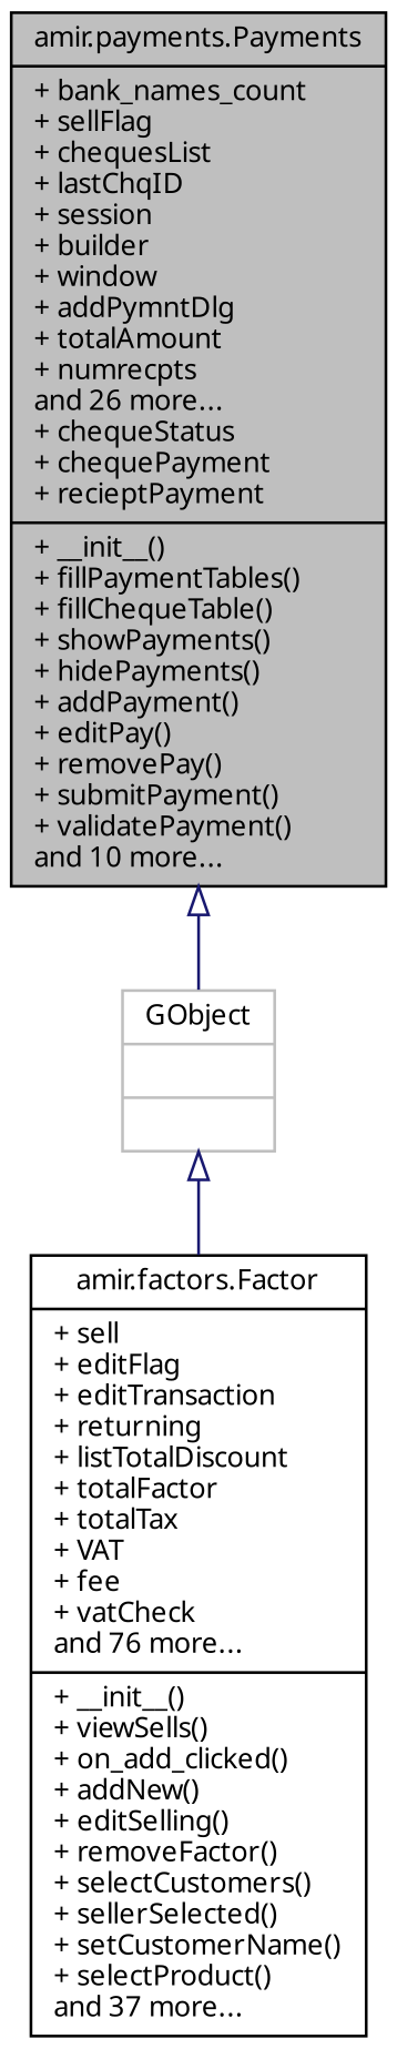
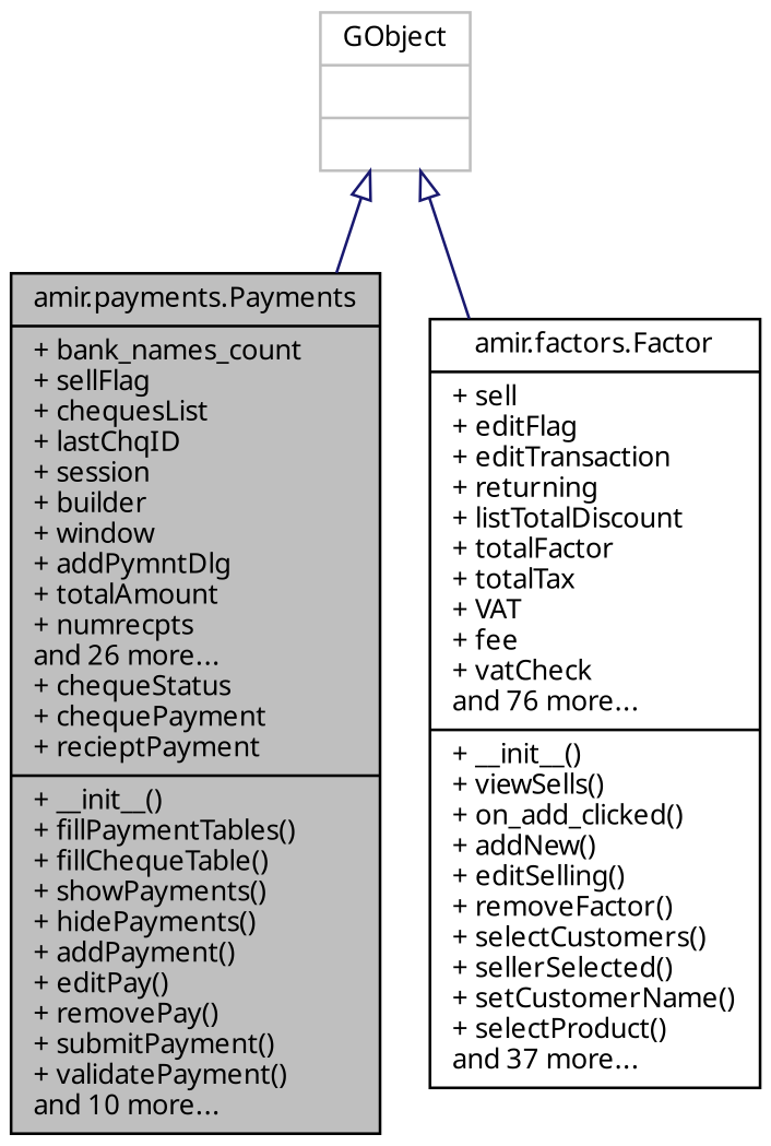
  digraph {
    node [color=black fillcolor=white fontname="FreeSans.ttf" fontsize=10 shape=record style=filled]
    edge [arrowtail=onormal color=midnightblue dir=back fontname="FreeSans.ttf" fontsize=10 labelfontname="FreeSans.ttf" labelfontsize=10 style=solid]
    n1 [fillcolor=grey75 fontcolor=black height=0.2 label="{amir.payments.Payments\n|+ bank_names_count\l+ sellFlag\l+ chequesList\l+ lastChqID\l+ session\l+ builder\l+ window\l+ addPymntDlg\l+ totalAmount\l+ numrecpts\land 26 more...\l+ chequeStatus\l+ chequePayment\l+ recieptPayment\l|+ __init__()\l+ fillPaymentTables()\l+ fillChequeTable()\l+ showPayments()\l+ hidePayments()\l+ addPayment()\l+ editPay()\l+ removePay()\l+ submitPayment()\l+ validatePayment()\land 10 more...\l}" width=0.4]
    n2 [height=0.2 label="{amir.factors.Factor\n|+ sell\l+ editFlag\l+ editTransaction\l+ returning\l+ listTotalDiscount\l+ totalFactor\l+ totalTax\l+ VAT\l+ fee\l+ vatCheck\land 76 more...\l|+ __init__()\l+ viewSells()\l+ on_add_clicked()\l+ addNew()\l+ editSelling()\l+ removeFactor()\l+ selectCustomers()\l+ sellerSelected()\l+ setCustomerName()\l+ selectProduct()\land 37 more...\l}" width=0.4]
    n3 [color=grey75 height=0.2 label="{GObject\n||}" width=0.4]
-   n1 -> n3
+   n3 -> n1
    n3 -> n2
  }
